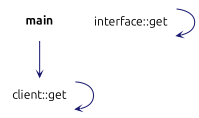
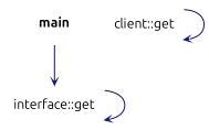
  digraph {
    rankdir=TB
    node [fontname=Ubuntu fontsize=12 shape=plaintext]
    edge [arrowhead=open arrowsize=0.5 arrowtail=open color=midnightblue fontname=Ubuntu labelfontsize=10 style=solid]
    n1 [label=<<b>main</b>>]
    n2 [label="client::get"]
    n3 [label="interface::get"]
-   n1 -> n2
+   n1 -> n3
    n2 -> n2
    n3 -> n3
  }
